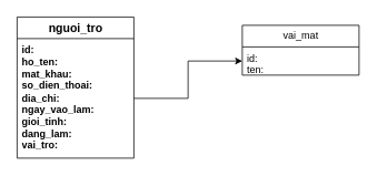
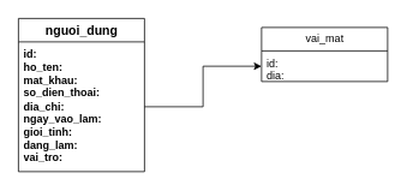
  <mxCell id="0" />
  <mxCell id="1" parent="0" />
- <mxCell id="2" value="&lt;b&gt;&lt;font style=&quot;font-size: 14px;&quot;&gt;nguoi_tro&lt;/font&gt;&lt;/b&gt;" style="swimlane;fontStyle=0;childLayout=stackLayout;horizontal=1;startSize=26;fillColor=none;horizontalStack=0;resizeParent=1;resizeParentMax=0;resizeLast=0;collapsible=1;marginBottom=0;html=1;" vertex="1" parent="1"><mxGeometry x="20" y="20" width="140" height="170" as="geometry" /></mxCell>
+ <mxCell id="2" value="&lt;b&gt;&lt;font style=&quot;font-size: 14px;&quot;&gt;nguoi_dung&lt;/font&gt;&lt;/b&gt;" style="swimlane;fontStyle=0;childLayout=stackLayout;horizontal=1;startSize=26;fillColor=none;horizontalStack=0;resizeParent=1;resizeParentMax=0;resizeLast=0;collapsible=1;marginBottom=0;html=1;" vertex="1" parent="1"><mxGeometry x="20" y="20" width="140" height="170" as="geometry" /></mxCell>
  <mxCell id="3" value="&lt;b&gt;id:&lt;br&gt;ho_ten:&lt;br&gt;mat_khau:&lt;br&gt;so_dien_thoai:&lt;br&gt;dia_chi:&lt;br&gt;ngay_vao_lam:&lt;br&gt;gioi_tinh:&lt;br&gt;dang_lam:&lt;br&gt;vai_tro:&lt;/b&gt;" style="text;strokeColor=none;fillColor=none;align=left;verticalAlign=top;spacingLeft=4;spacingRight=4;overflow=hidden;rotatable=0;points=[[0,0.5],[1,0.5]];portConstraint=eastwest;whiteSpace=wrap;html=1;" vertex="1" parent="2"><mxGeometry y="26" width="140" height="144" as="geometry" /></mxCell>
  <mxCell id="4" value="vai_mat" style="swimlane;fontStyle=0;childLayout=stackLayout;horizontal=1;startSize=26;fillColor=none;horizontalStack=0;resizeParent=1;resizeParentMax=0;resizeLast=0;collapsible=1;marginBottom=0;html=1;" vertex="1" parent="1"><mxGeometry x="290" y="30" width="140" height="60" as="geometry" /></mxCell>
- <mxCell id="5" value="id:&lt;br&gt;ten:" style="text;strokeColor=none;fillColor=none;align=left;verticalAlign=top;spacingLeft=4;spacingRight=4;overflow=hidden;rotatable=0;points=[[0,0.5],[1,0.5]];portConstraint=eastwest;whiteSpace=wrap;html=1;" vertex="1" parent="4"><mxGeometry y="26" width="140" height="34" as="geometry" /></mxCell>
+ <mxCell id="5" value="id:&lt;br&gt;dia:" style="text;strokeColor=none;fillColor=none;align=left;verticalAlign=top;spacingLeft=4;spacingRight=4;overflow=hidden;rotatable=0;points=[[0,0.5],[1,0.5]];portConstraint=eastwest;whiteSpace=wrap;html=1;" vertex="1" parent="4"><mxGeometry y="26" width="140" height="34" as="geometry" /></mxCell>
  <mxCell id="6" style="edgeStyle=orthogonalEdgeStyle;rounded=0;orthogonalLoop=1;jettySize=auto;html=1;entryX=0;entryY=0.5;entryDx=0;entryDy=0;" edge="1" parent="1" source="3" target="5"><mxGeometry relative="1" as="geometry" /></mxCell>
